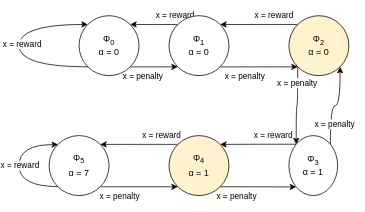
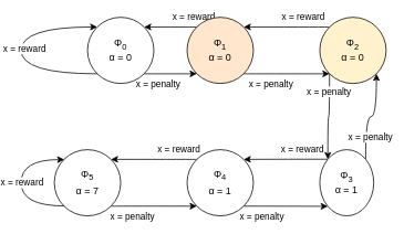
  <mxCell id="0" />
  <mxCell id="1" parent="0" />
  <mxCell id="2" style="edgeStyle=orthogonalEdgeStyle;html=1;exitX=1;exitY=1;exitDx=0;exitDy=0;entryX=0;entryY=1;entryDx=0;entryDy=0;curved=1;" edge="1" parent="1" source="4" target="9"><mxGeometry relative="1" as="geometry" /></mxCell>
  <mxCell id="3" value="x = penalty" style="edgeLabel;html=1;align=center;verticalAlign=middle;resizable=0;points=[];fontFamily=Helvetica;fontSize=11;fontColor=default;labelBackgroundColor=default;" vertex="1" connectable="0" parent="2"><mxGeometry x="-0.183" relative="1" as="geometry"><mxPoint x="-10" y="12" as="offset" /></mxGeometry></mxCell>
  <mxCell id="4" value="Φ&lt;sub&gt;0&lt;/sub&gt;&lt;div&gt;α = 0&lt;/div&gt;" style="ellipse;whiteSpace=wrap;html=1;aspect=fixed;" vertex="1" parent="1"><mxGeometry x="101" y="20" width="80" height="80" as="geometry" /></mxCell>
  <mxCell id="5" style="edgeStyle=orthogonalEdgeStyle;shape=connector;curved=1;rounded=1;html=1;exitX=0;exitY=0;exitDx=0;exitDy=0;entryX=1;entryY=0;entryDx=0;entryDy=0;strokeColor=default;align=center;verticalAlign=middle;fontFamily=Helvetica;fontSize=11;fontColor=default;labelBackgroundColor=default;endArrow=classic;" edge="1" parent="1" source="9" target="4"><mxGeometry relative="1" as="geometry" /></mxCell>
  <mxCell id="6" value="x = reward" style="edgeLabel;html=1;align=center;verticalAlign=middle;resizable=0;points=[];fontFamily=Helvetica;fontSize=11;fontColor=default;labelBackgroundColor=default;" vertex="1" connectable="0" parent="5"><mxGeometry x="0.37" y="1" relative="1" as="geometry"><mxPoint x="39" y="-13" as="offset" /></mxGeometry></mxCell>
  <mxCell id="7" style="edgeStyle=orthogonalEdgeStyle;shape=connector;curved=1;rounded=1;html=1;exitX=1;exitY=1;exitDx=0;exitDy=0;entryX=0;entryY=1;entryDx=0;entryDy=0;strokeColor=default;align=center;verticalAlign=middle;fontFamily=Helvetica;fontSize=11;fontColor=default;labelBackgroundColor=default;endArrow=classic;" edge="1" parent="1" source="9" target="14"><mxGeometry relative="1" as="geometry" /></mxCell>
  <mxCell id="8" value="x = penalty" style="edgeLabel;html=1;align=center;verticalAlign=middle;resizable=0;points=[];fontFamily=Helvetica;fontSize=11;fontColor=default;labelBackgroundColor=default;" vertex="1" connectable="0" parent="7"><mxGeometry x="-0.133" relative="1" as="geometry"><mxPoint x="-13" y="12" as="offset" /></mxGeometry></mxCell>
- <mxCell id="9" value="Φ&lt;sub&gt;1&lt;/sub&gt;&lt;div&gt;α = 0&lt;/div&gt;" style="ellipse;whiteSpace=wrap;html=1;aspect=fixed;" vertex="1" parent="1"><mxGeometry x="221" y="20" width="80" height="80" as="geometry" /></mxCell>
+ <mxCell id="9" value="Φ&lt;sub&gt;1&lt;/sub&gt;&lt;div&gt;α = 0&lt;/div&gt;" style="ellipse;whiteSpace=wrap;html=1;aspect=fixed;fillColor=#ffe6cc;" vertex="1" parent="1"><mxGeometry x="221" y="20" width="80" height="80" as="geometry" /></mxCell>
  <mxCell id="10" style="edgeStyle=orthogonalEdgeStyle;shape=connector;curved=1;rounded=1;html=1;exitX=0;exitY=0;exitDx=0;exitDy=0;entryX=1;entryY=0;entryDx=0;entryDy=0;strokeColor=default;align=center;verticalAlign=middle;fontFamily=Helvetica;fontSize=11;fontColor=default;labelBackgroundColor=default;endArrow=classic;" edge="1" parent="1" source="14" target="9"><mxGeometry relative="1" as="geometry" /></mxCell>
  <mxCell id="11" value="x = reward" style="edgeLabel;html=1;align=center;verticalAlign=middle;resizable=0;points=[];fontFamily=Helvetica;fontSize=11;fontColor=default;labelBackgroundColor=default;" vertex="1" connectable="0" parent="10"><mxGeometry x="0.084" y="-1" relative="1" as="geometry"><mxPoint x="24" y="-11" as="offset" /></mxGeometry></mxCell>
  <mxCell id="12" style="edgeStyle=orthogonalEdgeStyle;shape=connector;curved=1;rounded=1;html=1;exitX=0;exitY=1;exitDx=0;exitDy=0;entryX=0;entryY=0;entryDx=0;entryDy=0;strokeColor=default;align=center;verticalAlign=middle;fontFamily=Helvetica;fontSize=11;fontColor=default;labelBackgroundColor=default;endArrow=classic;" edge="1" parent="1" source="14" target="27"><mxGeometry relative="1" as="geometry" /></mxCell>
  <mxCell id="13" value="x = penalty" style="edgeLabel;html=1;align=center;verticalAlign=middle;resizable=0;points=[];fontFamily=Helvetica;fontSize=11;fontColor=default;labelBackgroundColor=default;" vertex="1" connectable="0" parent="12"><mxGeometry x="0.026" y="1" relative="1" as="geometry"><mxPoint y="-31" as="offset" /></mxGeometry></mxCell>
  <mxCell id="14" value="&lt;font&gt;Φ&lt;sub style=&quot;&quot;&gt;2&lt;/sub&gt;&lt;/font&gt;&lt;div&gt;&lt;font&gt;α = 0&lt;/font&gt;&lt;/div&gt;" style="ellipse;whiteSpace=wrap;html=1;aspect=fixed;fillColor=#fff2cc;" vertex="1" parent="1"><mxGeometry x="381" y="20" width="80" height="80" as="geometry" /></mxCell>
  <mxCell id="15" style="edgeStyle=orthogonalEdgeStyle;shape=connector;curved=1;rounded=1;html=1;exitX=1;exitY=1;exitDx=0;exitDy=0;entryX=0;entryY=1;entryDx=0;entryDy=0;strokeColor=default;align=center;verticalAlign=middle;fontFamily=Helvetica;fontSize=11;fontColor=default;labelBackgroundColor=default;endArrow=classic;" edge="1" parent="1" source="17" target="22"><mxGeometry relative="1" as="geometry" /></mxCell>
  <mxCell id="16" value="x = penalty" style="edgeLabel;html=1;align=center;verticalAlign=middle;resizable=0;points=[];fontFamily=Helvetica;fontSize=11;fontColor=default;labelBackgroundColor=default;" vertex="1" connectable="0" parent="15"><mxGeometry x="-0.52" y="-3" relative="1" as="geometry"><mxPoint y="9" as="offset" /></mxGeometry></mxCell>
  <mxCell id="17" value="&lt;font&gt;Φ&lt;sub style=&quot;&quot;&gt;5&lt;/sub&gt;&lt;/font&gt;&lt;div&gt;&lt;sub&gt;&lt;font style=&quot;font-size: 12px;&quot;&gt;α = 7&lt;/font&gt;&lt;/sub&gt;&lt;/div&gt;" style="ellipse;whiteSpace=wrap;html=1;aspect=fixed;" vertex="1" parent="1"><mxGeometry x="61" y="180" width="80" height="80" as="geometry" /></mxCell>
  <mxCell id="18" style="edgeStyle=orthogonalEdgeStyle;shape=connector;curved=1;rounded=1;html=1;exitX=1;exitY=1;exitDx=0;exitDy=0;entryX=0;entryY=1;entryDx=0;entryDy=0;strokeColor=default;align=center;verticalAlign=middle;fontFamily=Helvetica;fontSize=11;fontColor=default;labelBackgroundColor=default;endArrow=classic;" edge="1" parent="1" source="22" target="27"><mxGeometry relative="1" as="geometry" /></mxCell>
  <mxCell id="19" value="x = penalty" style="edgeLabel;html=1;align=center;verticalAlign=middle;resizable=0;points=[];fontFamily=Helvetica;fontSize=11;fontColor=default;labelBackgroundColor=default;" vertex="1" connectable="0" parent="18"><mxGeometry x="-0.071" relative="1" as="geometry"><mxPoint x="-26" y="12" as="offset" /></mxGeometry></mxCell>
  <mxCell id="20" style="edgeStyle=orthogonalEdgeStyle;shape=connector;curved=1;rounded=1;html=1;exitX=0;exitY=0;exitDx=0;exitDy=0;entryX=1;entryY=0;entryDx=0;entryDy=0;strokeColor=default;align=center;verticalAlign=middle;fontFamily=Helvetica;fontSize=11;fontColor=default;labelBackgroundColor=default;endArrow=classic;" edge="1" parent="1" source="22" target="17"><mxGeometry relative="1" as="geometry" /></mxCell>
  <mxCell id="21" value="x = reward" style="edgeLabel;html=1;align=center;verticalAlign=middle;resizable=0;points=[];fontFamily=Helvetica;fontSize=11;fontColor=default;labelBackgroundColor=default;" vertex="1" connectable="0" parent="20"><mxGeometry x="0.233" y="-1" relative="1" as="geometry"><mxPoint x="42" y="-11" as="offset" /></mxGeometry></mxCell>
- <mxCell id="22" value="&lt;font&gt;Φ&lt;sub style=&quot;&quot;&gt;4&lt;/sub&gt;&lt;/font&gt;&lt;div&gt;&lt;sub&gt;&lt;font style=&quot;font-size: 12px;&quot;&gt;α = 1&lt;/font&gt;&lt;/sub&gt;&lt;/div&gt;" style="ellipse;whiteSpace=wrap;html=1;aspect=fixed;fillColor=#fff2cc;" vertex="1" parent="1"><mxGeometry x="221" y="180" width="80" height="80" as="geometry" /></mxCell>
+ <mxCell id="22" value="&lt;font&gt;Φ&lt;sub style=&quot;&quot;&gt;4&lt;/sub&gt;&lt;/font&gt;&lt;div&gt;&lt;sub&gt;&lt;font style=&quot;font-size: 12px;&quot;&gt;α = 1&lt;/font&gt;&lt;/sub&gt;&lt;/div&gt;" style="ellipse;whiteSpace=wrap;html=1;aspect=fixed;" vertex="1" parent="1"><mxGeometry x="221" y="180" width="80" height="80" as="geometry" /></mxCell>
  <mxCell id="23" style="edgeStyle=orthogonalEdgeStyle;shape=connector;curved=1;rounded=1;html=1;exitX=0;exitY=0;exitDx=0;exitDy=0;entryX=1;entryY=0;entryDx=0;entryDy=0;strokeColor=default;align=center;verticalAlign=middle;fontFamily=Helvetica;fontSize=11;fontColor=default;labelBackgroundColor=default;endArrow=classic;" edge="1" parent="1" source="27" target="22"><mxGeometry relative="1" as="geometry" /></mxCell>
  <mxCell id="24" value="x = reward" style="edgeLabel;html=1;align=center;verticalAlign=middle;resizable=0;points=[];fontFamily=Helvetica;fontSize=11;fontColor=default;labelBackgroundColor=default;" vertex="1" connectable="0" parent="23"><mxGeometry x="0.121" y="-1" relative="1" as="geometry"><mxPoint x="26" y="-11" as="offset" /></mxGeometry></mxCell>
  <mxCell id="25" style="edgeStyle=orthogonalEdgeStyle;shape=connector;curved=1;rounded=1;html=1;exitX=1;exitY=0;exitDx=0;exitDy=0;entryX=1;entryY=1;entryDx=0;entryDy=0;strokeColor=default;align=center;verticalAlign=middle;fontFamily=Helvetica;fontSize=11;fontColor=default;labelBackgroundColor=default;endArrow=classic;" edge="1" parent="1" source="27" target="14"><mxGeometry relative="1" as="geometry" /></mxCell>
  <mxCell id="26" value="x = penalty" style="edgeLabel;html=1;align=center;verticalAlign=middle;resizable=0;points=[];fontFamily=Helvetica;fontSize=11;fontColor=default;labelBackgroundColor=default;" vertex="1" connectable="0" parent="25"><mxGeometry x="-0.188" y="-5" relative="1" as="geometry"><mxPoint y="20" as="offset" /></mxGeometry></mxCell>
  <mxCell id="27" value="&lt;font&gt;Φ&lt;sub style=&quot;&quot;&gt;3&lt;/sub&gt;&lt;/font&gt;&lt;div&gt;&lt;font&gt;α = 1&lt;/font&gt;&lt;/div&gt;" style="ellipse;whiteSpace=wrap;html=1;aspect=fixed;" vertex="1" parent="1"><mxGeometry x="381" y="180" width="65" height="80" as="geometry" /></mxCell>
  <mxCell id="28" value="" style="curved=1;endArrow=classic;html=1;rounded=1;strokeColor=default;align=center;verticalAlign=middle;fontFamily=Helvetica;fontSize=11;fontColor=default;labelBackgroundColor=default;edgeStyle=orthogonalEdgeStyle;entryX=0;entryY=0;entryDx=0;entryDy=0;exitX=0;exitY=1;exitDx=0;exitDy=0;" edge="1" parent="1" source="4" target="4"><mxGeometry width="50" height="50" relative="1" as="geometry"><mxPoint x="1" y="90" as="sourcePoint" /><mxPoint x="1" y="35" as="targetPoint" /><Array as="points"><mxPoint x="21" y="88" /><mxPoint x="21" y="32" /></Array></mxGeometry></mxCell>
  <mxCell id="29" value="x = reward" style="edgeLabel;html=1;align=center;verticalAlign=middle;resizable=0;points=[];fontFamily=Helvetica;fontSize=11;fontColor=default;labelBackgroundColor=default;" vertex="1" connectable="0" parent="28"><mxGeometry x="0.079" y="-3" relative="1" as="geometry"><mxPoint y="6" as="offset" /></mxGeometry></mxCell>
  <mxCell id="30" value="" style="curved=1;endArrow=classic;html=1;rounded=1;strokeColor=default;align=center;verticalAlign=middle;fontFamily=Helvetica;fontSize=11;fontColor=default;labelBackgroundColor=default;edgeStyle=orthogonalEdgeStyle;entryX=0;entryY=0;entryDx=0;entryDy=0;exitX=0;exitY=1;exitDx=0;exitDy=0;" edge="1" parent="1"><mxGeometry width="50" height="50" relative="1" as="geometry"><mxPoint x="72.97" y="248" as="sourcePoint" /><mxPoint x="72.97" y="192" as="targetPoint" /><Array as="points"><mxPoint x="20.97" y="248" /><mxPoint x="20.97" y="192" /></Array></mxGeometry></mxCell>
  <mxCell id="31" value="x = reward" style="edgeLabel;html=1;align=center;verticalAlign=middle;resizable=0;points=[];fontFamily=Helvetica;fontSize=11;fontColor=default;labelBackgroundColor=default;" vertex="1" connectable="0" parent="30"><mxGeometry x="0.174" y="-5" relative="1" as="geometry"><mxPoint x="-5" y="14" as="offset" /></mxGeometry></mxCell>
